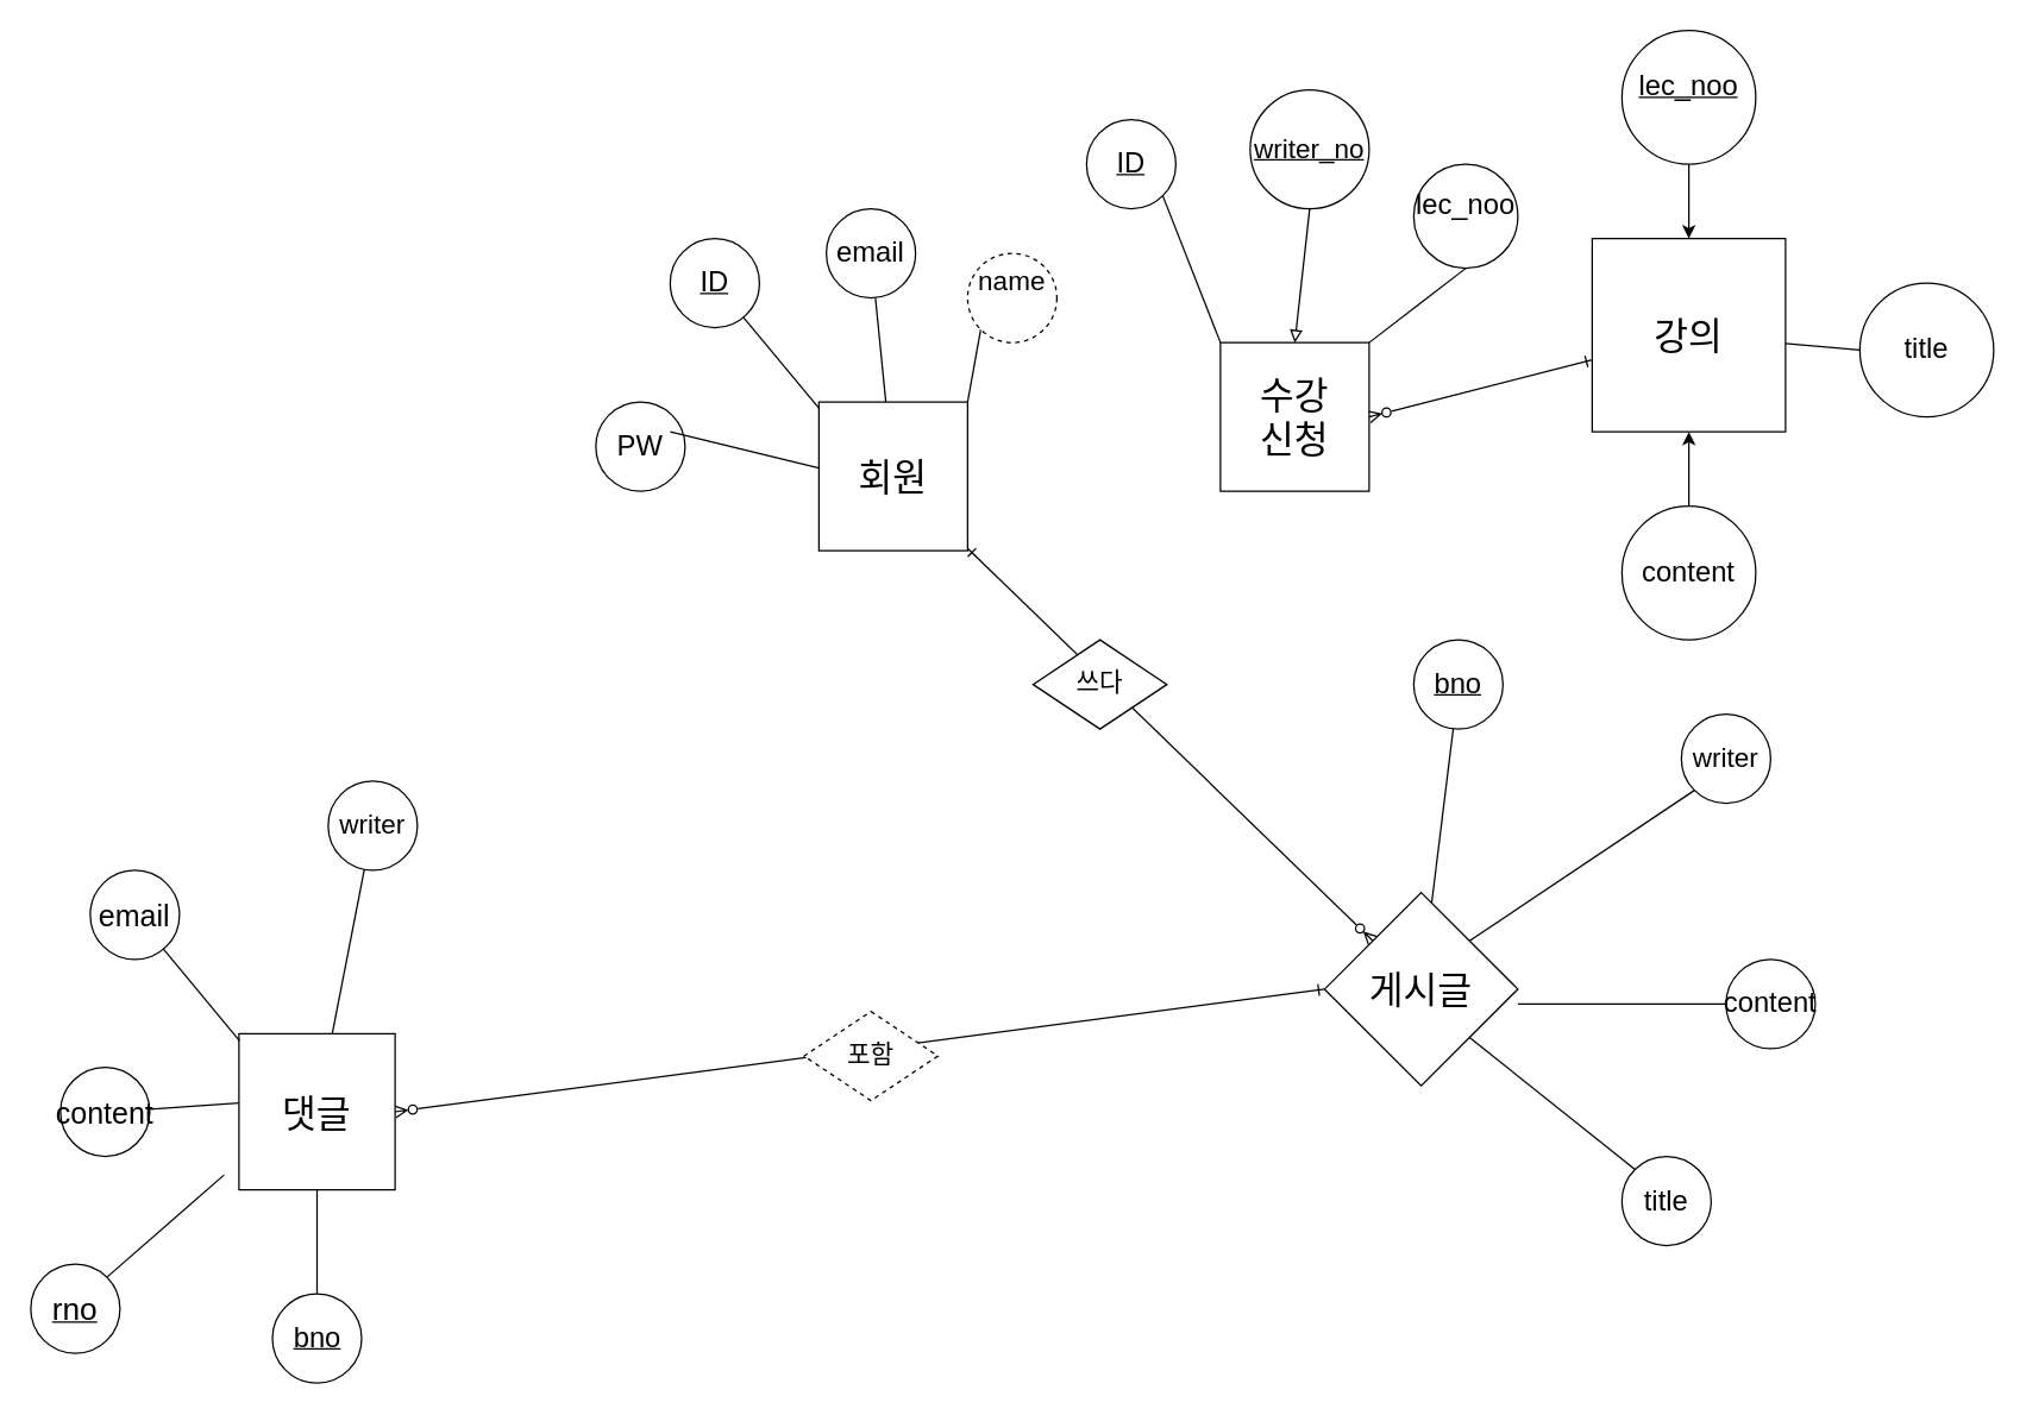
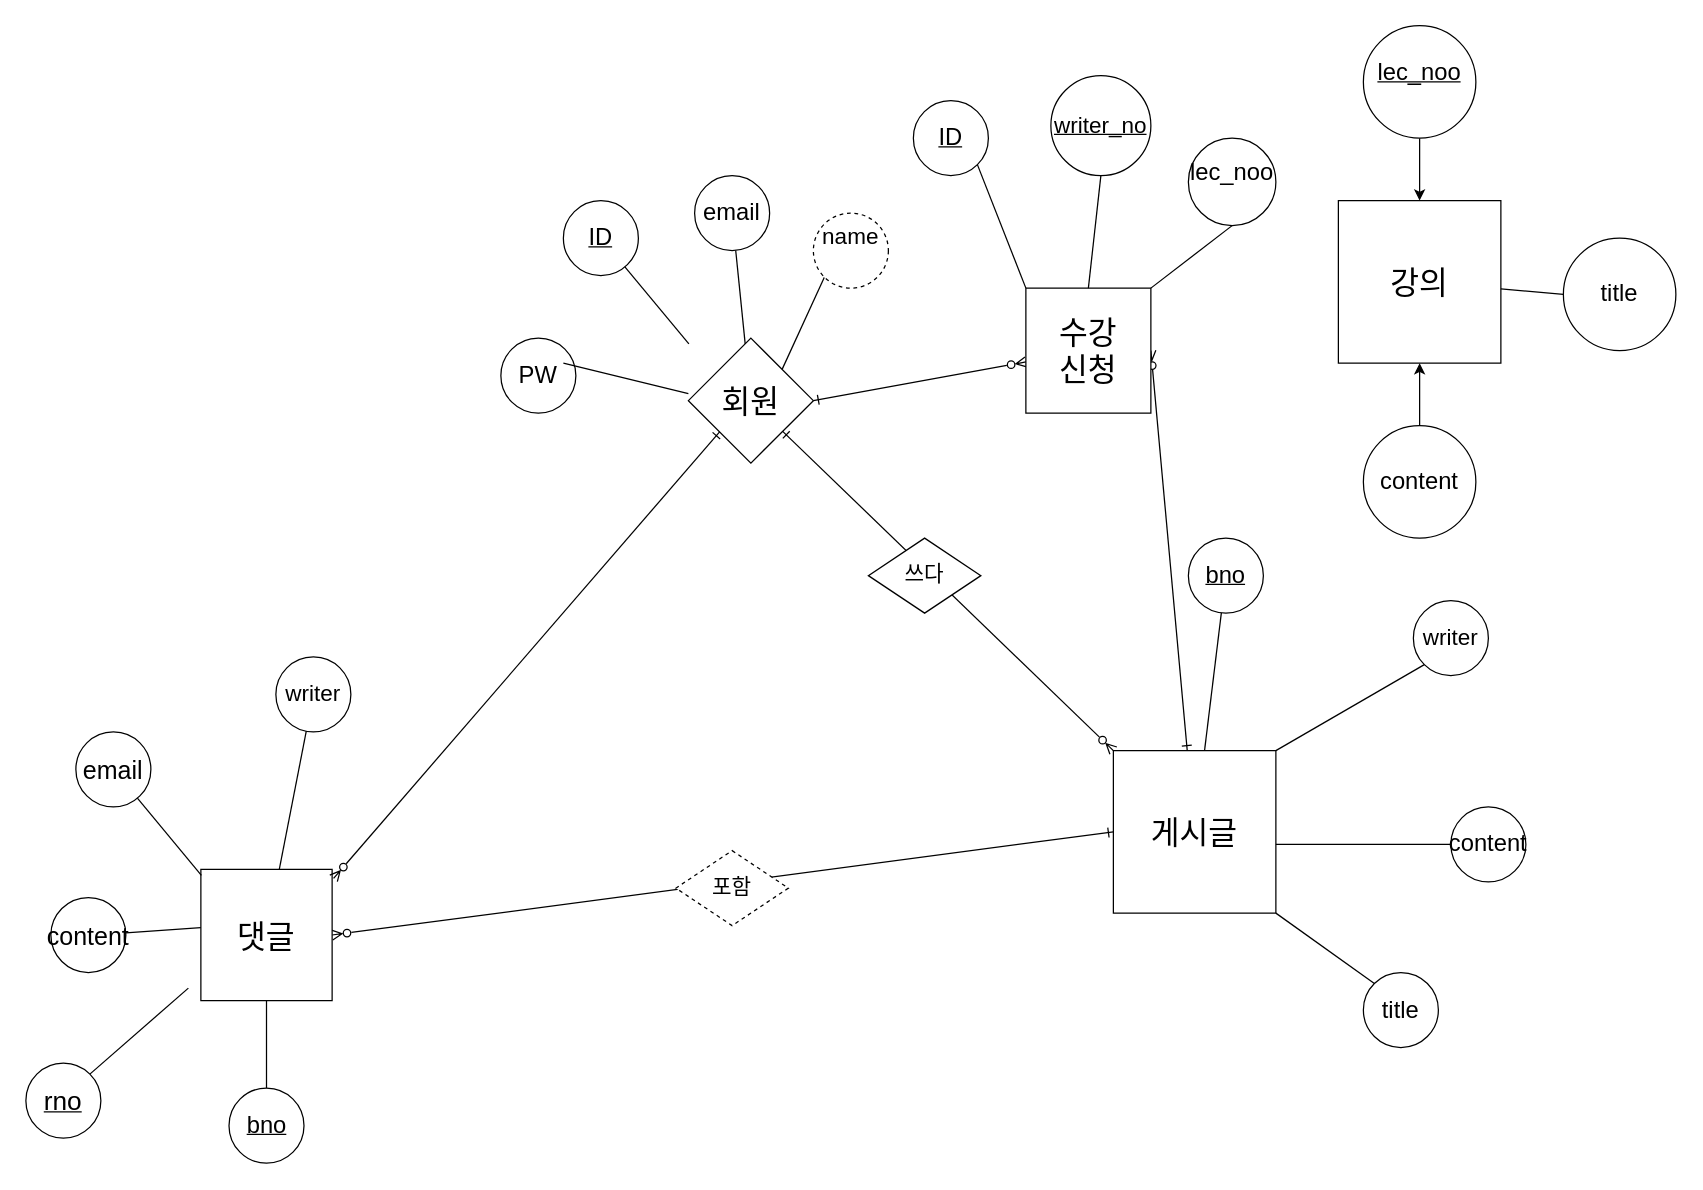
  <mxCell id="0" />
  <mxCell id="1" parent="0" />
- <mxCell id="3" value="&lt;font style=&quot;font-size: 25px;&quot;&gt;회원&lt;/font&gt;" style="whiteSpace=wrap;html=1;aspect=fixed;" vertex="1" parent="1"><mxGeometry x="550" y="270" width="100" height="100" as="geometry" /></mxCell>
+ <mxCell id="2" style="rounded=0;orthogonalLoop=1;jettySize=auto;html=1;exitX=1;exitY=0.5;exitDx=0;exitDy=0;endArrow=ERzeroToMany;endFill=0;startArrow=ERone;startFill=0;" edge="1" parent="1" source="3" target="44"><mxGeometry relative="1" as="geometry" /></mxCell>
+ <mxCell id="3" value="&lt;font style=&quot;font-size: 25px;&quot;&gt;회원&lt;/font&gt;" style="rhombus;whiteSpace=wrap;html=1;aspect=fixed;" vertex="1" parent="1"><mxGeometry x="550" y="270" width="100" height="100" as="geometry" /></mxCell>
  <mxCell id="4" value="&lt;u&gt;&lt;font style=&quot;font-size: 19px;&quot;&gt;ID&lt;/font&gt;&lt;/u&gt;" style="ellipse;whiteSpace=wrap;html=1;aspect=fixed;" vertex="1" parent="1"><mxGeometry x="450" y="160" width="60" height="60" as="geometry" /></mxCell>
  <mxCell id="5" value="&lt;font style=&quot;font-size: 19px;&quot;&gt;PW&lt;/font&gt;" style="ellipse;whiteSpace=wrap;html=1;aspect=fixed;" vertex="1" parent="1"><mxGeometry x="400" y="270" width="60" height="60" as="geometry" /></mxCell>
  <mxCell id="6" value="&lt;font style=&quot;font-size: 19px;&quot;&gt;email&lt;/font&gt;" style="ellipse;whiteSpace=wrap;html=1;aspect=fixed;" vertex="1" parent="1"><mxGeometry x="555" y="140" width="60" height="60" as="geometry" /></mxCell>
  <mxCell id="7" style="rounded=0;orthogonalLoop=1;jettySize=auto;html=1;exitX=0;exitY=1;exitDx=0;exitDy=0;entryX=1;entryY=0;entryDx=0;entryDy=0;endArrow=none;endFill=0;" edge="1" parent="1" source="8" target="3"><mxGeometry relative="1" as="geometry" /></mxCell>
  <mxCell id="8" value="&lt;font style=&quot;font-size: 18px;&quot;&gt;name&lt;/font&gt;&lt;div style=&quot;font-size: 18px;&quot;&gt;&lt;br&gt;&lt;/div&gt;" style="ellipse;whiteSpace=wrap;html=1;aspect=fixed;dashed=1;" vertex="1" parent="1"><mxGeometry x="650" y="170" width="60" height="60" as="geometry" /></mxCell>
  <mxCell id="9" style="rounded=0;orthogonalLoop=1;jettySize=auto;html=1;entryX=0;entryY=0.444;entryDx=0;entryDy=0;entryPerimeter=0;endArrow=none;endFill=0;" edge="1" parent="1" target="3"><mxGeometry relative="1" as="geometry"><mxPoint x="450" y="290" as="sourcePoint" /></mxGeometry></mxCell>
  <mxCell id="10" style="rounded=0;orthogonalLoop=1;jettySize=auto;html=1;entryX=0.004;entryY=0.046;entryDx=0;entryDy=0;entryPerimeter=0;endArrow=none;endFill=0;" edge="1" parent="1" source="4" target="3"><mxGeometry relative="1" as="geometry" /></mxCell>
  <mxCell id="11" style="rounded=0;orthogonalLoop=1;jettySize=auto;html=1;endArrow=none;endFill=0;" edge="1" parent="1" source="6" target="3"><mxGeometry relative="1" as="geometry" /></mxCell>
  <mxCell id="12" style="rounded=0;orthogonalLoop=1;jettySize=auto;html=1;exitX=0;exitY=0;exitDx=0;exitDy=0;endArrow=ERone;endFill=0;startArrow=ERzeroToMany;startFill=0;" edge="1" parent="1" source="14" target="3"><mxGeometry relative="1" as="geometry" /></mxCell>
  <mxCell id="13" style="rounded=0;orthogonalLoop=1;jettySize=auto;html=1;exitX=0;exitY=0.5;exitDx=0;exitDy=0;entryX=1;entryY=0.5;entryDx=0;entryDy=0;startArrow=ERone;startFill=0;endArrow=ERzeroToMany;endFill=0;" edge="1" parent="1" source="14" target="22"><mxGeometry relative="1" as="geometry" /></mxCell>
- <mxCell id="14" value="&lt;span style=&quot;font-size: 25px;&quot;&gt;게시글&lt;/span&gt;" style="rhombus;whiteSpace=wrap;html=1;aspect=fixed;" vertex="1" parent="1"><mxGeometry x="890" y="600" width="130" height="130" as="geometry" /></mxCell>
+ <mxCell id="14" value="&lt;span style=&quot;font-size: 25px;&quot;&gt;게시글&lt;/span&gt;" style="whiteSpace=wrap;html=1;aspect=fixed;" vertex="1" parent="1"><mxGeometry x="890" y="600" width="130" height="130" as="geometry" /></mxCell>
  <mxCell id="15" style="rounded=0;orthogonalLoop=1;jettySize=auto;html=1;exitX=0;exitY=0;exitDx=0;exitDy=0;entryX=1;entryY=1;entryDx=0;entryDy=0;endArrow=none;endFill=0;" edge="1" parent="1" source="16" target="14"><mxGeometry relative="1" as="geometry" /></mxCell>
  <mxCell id="16" value="&lt;font style=&quot;font-size: 19px;&quot;&gt;title&lt;/font&gt;" style="ellipse;whiteSpace=wrap;html=1;aspect=fixed;" vertex="1" parent="1"><mxGeometry x="1090" y="777.5" width="60" height="60" as="geometry" /></mxCell>
  <mxCell id="17" value="&lt;font style=&quot;font-size: 19px;&quot;&gt;content&lt;/font&gt;" style="ellipse;whiteSpace=wrap;html=1;aspect=fixed;" vertex="1" parent="1"><mxGeometry x="1160" y="645" width="60" height="60" as="geometry" /></mxCell>
  <mxCell id="18" value="&lt;u&gt;&lt;font style=&quot;font-size: 19px;&quot;&gt;bno&lt;/font&gt;&lt;/u&gt;" style="ellipse;whiteSpace=wrap;html=1;aspect=fixed;" vertex="1" parent="1"><mxGeometry x="950" y="430" width="60" height="60" as="geometry" /></mxCell>
  <mxCell id="19" style="rounded=0;orthogonalLoop=1;jettySize=auto;html=1;exitX=0;exitY=1;exitDx=0;exitDy=0;entryX=1;entryY=0;entryDx=0;entryDy=0;endArrow=none;endFill=0;" edge="1" parent="1" source="20" target="14"><mxGeometry relative="1" as="geometry" /></mxCell>
  <mxCell id="20" value="&lt;div&gt;&lt;font style=&quot;font-size: 18px;&quot;&gt;writer&lt;/font&gt;&lt;/div&gt;" style="ellipse;whiteSpace=wrap;html=1;aspect=fixed;" vertex="1" parent="1"><mxGeometry x="1130" y="480" width="60" height="60" as="geometry" /></mxCell>
  <mxCell id="21" style="rounded=0;orthogonalLoop=1;jettySize=auto;html=1;endArrow=none;endFill=0;" edge="1" parent="1" source="18" target="14"><mxGeometry relative="1" as="geometry" /></mxCell>
  <mxCell id="22" value="&lt;span style=&quot;font-size: 25px;&quot;&gt;댓글&lt;/span&gt;" style="whiteSpace=wrap;html=1;aspect=fixed;" vertex="1" parent="1"><mxGeometry x="160" y="695" width="105" height="105" as="geometry" /></mxCell>
  <mxCell id="23" value="&lt;font style=&quot;font-size: 20px;&quot;&gt;email&lt;/font&gt;" style="ellipse;whiteSpace=wrap;html=1;aspect=fixed;" vertex="1" parent="1"><mxGeometry x="60" y="585" width="60" height="60" as="geometry" /></mxCell>
  <mxCell id="24" value="&lt;font style=&quot;font-size: 20px;&quot;&gt;content&lt;/font&gt;" style="ellipse;whiteSpace=wrap;html=1;aspect=fixed;" vertex="1" parent="1"><mxGeometry x="40" y="717.5" width="60" height="60" as="geometry" /></mxCell>
  <mxCell id="25" value="&lt;font style=&quot;font-size: 18px;&quot;&gt;writer&lt;/font&gt;" style="ellipse;whiteSpace=wrap;html=1;aspect=fixed;" vertex="1" parent="1"><mxGeometry x="220" y="525" width="60" height="60" as="geometry" /></mxCell>
  <mxCell id="26" style="rounded=0;orthogonalLoop=1;jettySize=auto;html=1;exitX=1;exitY=0;exitDx=0;exitDy=0;endArrow=none;endFill=0;" edge="1" parent="1" source="27"><mxGeometry relative="1" as="geometry"><mxPoint x="150" y="790" as="targetPoint" /></mxGeometry></mxCell>
  <mxCell id="27" value="&lt;u&gt;&lt;font style=&quot;font-size: 21px;&quot;&gt;rno&lt;/font&gt;&lt;/u&gt;" style="ellipse;whiteSpace=wrap;html=1;aspect=fixed;" vertex="1" parent="1"><mxGeometry x="20" y="850" width="60" height="60" as="geometry" /></mxCell>
  <mxCell id="28" style="rounded=0;orthogonalLoop=1;jettySize=auto;html=1;entryX=0;entryY=0.444;entryDx=0;entryDy=0;entryPerimeter=0;endArrow=none;endFill=0;" edge="1" parent="1" source="24" target="22"><mxGeometry relative="1" as="geometry" /></mxCell>
  <mxCell id="29" style="rounded=0;orthogonalLoop=1;jettySize=auto;html=1;entryX=0.004;entryY=0.046;entryDx=0;entryDy=0;entryPerimeter=0;endArrow=none;endFill=0;" edge="1" parent="1" source="23" target="22"><mxGeometry relative="1" as="geometry" /></mxCell>
  <mxCell id="30" style="rounded=0;orthogonalLoop=1;jettySize=auto;html=1;endArrow=none;endFill=0;" edge="1" parent="1" source="25" target="22"><mxGeometry relative="1" as="geometry" /></mxCell>
  <mxCell id="31" style="rounded=0;orthogonalLoop=1;jettySize=auto;html=1;exitX=0;exitY=0.5;exitDx=0;exitDy=0;entryX=1;entryY=0.577;entryDx=0;entryDy=0;entryPerimeter=0;endArrow=none;endFill=0;" edge="1" parent="1" source="17" target="14"><mxGeometry relative="1" as="geometry" /></mxCell>
  <mxCell id="32" value="&lt;font style=&quot;font-size: 17px;&quot;&gt;쓰다&lt;/font&gt;" style="rhombus;whiteSpace=wrap;html=1;" vertex="1" parent="1"><mxGeometry x="694" y="430" width="90" height="60" as="geometry" /></mxCell>
  <mxCell id="33" value="&lt;span style=&quot;font-size: 17px;&quot;&gt;포함&lt;/span&gt;" style="rhombus;whiteSpace=wrap;html=1;dashed=1;" vertex="1" parent="1"><mxGeometry x="540" y="680" width="90" height="60" as="geometry" /></mxCell>
+ <mxCell id="34" style="rounded=0;orthogonalLoop=1;jettySize=auto;html=1;exitX=0;exitY=1;exitDx=0;exitDy=0;entryX=1.011;entryY=0.069;entryDx=0;entryDy=0;entryPerimeter=0;endArrow=ERzeroToMany;endFill=0;startArrow=ERone;startFill=0;" edge="1" parent="1" source="3" target="22"><mxGeometry relative="1" as="geometry" /></mxCell>
  <mxCell id="35" value="&lt;font style=&quot;font-size: 25px;&quot;&gt;강의&lt;/font&gt;" style="whiteSpace=wrap;html=1;aspect=fixed;" vertex="1" parent="1"><mxGeometry x="1070" y="160" width="130" height="130" as="geometry" /></mxCell>
  <mxCell id="36" style="edgeStyle=orthogonalEdgeStyle;rounded=0;orthogonalLoop=1;jettySize=auto;html=1;exitX=0.5;exitY=1;exitDx=0;exitDy=0;endArrow=classic;endFill=1;" edge="1" parent="1" source="37" target="35"><mxGeometry relative="1" as="geometry" /></mxCell>
  <mxCell id="37" value="&lt;font style=&quot;font-size: 19px;&quot;&gt;&lt;u&gt;lec_noo&lt;/u&gt;&lt;/font&gt;&lt;div&gt;&lt;br&gt;&lt;/div&gt;" style="ellipse;whiteSpace=wrap;html=1;aspect=fixed;" vertex="1" parent="1"><mxGeometry x="1090" y="20" width="90" height="90" as="geometry" /></mxCell>
  <mxCell id="38" style="rounded=0;orthogonalLoop=1;jettySize=auto;html=1;exitX=0;exitY=0.5;exitDx=0;exitDy=0;endArrow=none;endFill=0;" edge="1" parent="1" source="39" target="35"><mxGeometry relative="1" as="geometry" /></mxCell>
  <mxCell id="39" value="&lt;div&gt;&lt;span style=&quot;font-size: 19px;&quot;&gt;title&lt;/span&gt;&lt;/div&gt;" style="ellipse;whiteSpace=wrap;html=1;aspect=fixed;" vertex="1" parent="1"><mxGeometry x="1250" y="190" width="90" height="90" as="geometry" /></mxCell>
  <mxCell id="40" style="rounded=0;orthogonalLoop=1;jettySize=auto;html=1;exitX=0.5;exitY=0;exitDx=0;exitDy=0;entryX=0.5;entryY=1;entryDx=0;entryDy=0;endArrow=classic;endFill=1;" edge="1" parent="1" source="41" target="35"><mxGeometry relative="1" as="geometry" /></mxCell>
  <mxCell id="41" value="&lt;div&gt;&lt;span style=&quot;font-size: 19px;&quot;&gt;content&lt;/span&gt;&lt;/div&gt;" style="ellipse;whiteSpace=wrap;html=1;aspect=fixed;" vertex="1" parent="1"><mxGeometry x="1090" y="340" width="90" height="90" as="geometry" /></mxCell>
- <mxCell id="42" style="rounded=0;orthogonalLoop=1;jettySize=auto;html=1;exitX=1;exitY=0.5;exitDx=0;exitDy=0;endArrow=ERone;endFill=0;startArrow=ERzeroToMany;startFill=0;" edge="1" parent="1" source="44" target="35"><mxGeometry relative="1" as="geometry" /></mxCell>
+ <mxCell id="42" style="rounded=0;orthogonalLoop=1;jettySize=auto;html=1;exitX=1;exitY=0.5;exitDx=0;exitDy=0;endArrow=ERone;endFill=0;startArrow=ERzeroToMany;startFill=0;" edge="1" parent="1" source="44" target="14"><mxGeometry relative="1" as="geometry" /></mxCell>
  <mxCell id="43" style="rounded=0;orthogonalLoop=1;jettySize=auto;html=1;exitX=1;exitY=0;exitDx=0;exitDy=0;entryX=0.5;entryY=1;entryDx=0;entryDy=0;endArrow=none;endFill=0;" edge="1" parent="1" source="44" target="49"><mxGeometry relative="1" as="geometry" /></mxCell>
  <mxCell id="44" value="&lt;span style=&quot;font-size: 25px;&quot;&gt;수강&lt;/span&gt;&lt;div&gt;&lt;span style=&quot;font-size: 25px;&quot;&gt;신청&lt;/span&gt;&lt;/div&gt;" style="whiteSpace=wrap;html=1;aspect=fixed;" vertex="1" parent="1"><mxGeometry x="820" y="230" width="100" height="100" as="geometry" /></mxCell>
- <mxCell id="45" style="rounded=0;orthogonalLoop=1;jettySize=auto;html=1;exitX=0.5;exitY=1;exitDx=0;exitDy=0;entryX=0.5;entryY=0;entryDx=0;entryDy=0;endArrow=block;endFill=0;" edge="1" parent="1" source="46" target="44"><mxGeometry relative="1" as="geometry" /></mxCell>
+ <mxCell id="45" style="rounded=0;orthogonalLoop=1;jettySize=auto;html=1;exitX=0.5;exitY=1;exitDx=0;exitDy=0;entryX=0.5;entryY=0;entryDx=0;entryDy=0;endArrow=none;endFill=0;" edge="1" parent="1" source="46" target="44"><mxGeometry relative="1" as="geometry" /></mxCell>
  <mxCell id="46" value="&lt;div style=&quot;font-size: 18px;&quot;&gt;&lt;u&gt;writer_no&lt;/u&gt;&lt;/div&gt;" style="ellipse;whiteSpace=wrap;html=1;aspect=fixed;" vertex="1" parent="1"><mxGeometry x="840" y="60" width="80" height="80" as="geometry" /></mxCell>
  <mxCell id="47" style="rounded=0;orthogonalLoop=1;jettySize=auto;html=1;exitX=1;exitY=1;exitDx=0;exitDy=0;entryX=0;entryY=0;entryDx=0;entryDy=0;endArrow=none;endFill=0;" edge="1" parent="1" source="48" target="44"><mxGeometry relative="1" as="geometry" /></mxCell>
  <mxCell id="48" value="&lt;u&gt;&lt;font style=&quot;font-size: 19px;&quot;&gt;ID&lt;/font&gt;&lt;/u&gt;" style="ellipse;whiteSpace=wrap;html=1;aspect=fixed;" vertex="1" parent="1"><mxGeometry x="730" y="80" width="60" height="60" as="geometry" /></mxCell>
  <mxCell id="49" value="&lt;font style=&quot;font-size: 19px;&quot;&gt;lec_noo&lt;/font&gt;&lt;div&gt;&lt;br&gt;&lt;/div&gt;" style="ellipse;whiteSpace=wrap;html=1;aspect=fixed;" vertex="1" parent="1"><mxGeometry x="950" y="110" width="70" height="70" as="geometry" /></mxCell>
  <mxCell id="50" style="rounded=0;orthogonalLoop=1;jettySize=auto;html=1;exitX=0.5;exitY=0;exitDx=0;exitDy=0;entryX=0.5;entryY=1;entryDx=0;entryDy=0;endArrow=none;endFill=0;" edge="1" parent="1" source="51" target="22"><mxGeometry relative="1" as="geometry" /></mxCell>
  <mxCell id="51" value="&lt;u&gt;&lt;font style=&quot;font-size: 19px;&quot;&gt;bno&lt;/font&gt;&lt;/u&gt;" style="ellipse;whiteSpace=wrap;html=1;aspect=fixed;" vertex="1" parent="1"><mxGeometry x="182.5" y="870" width="60" height="60" as="geometry" /></mxCell>
